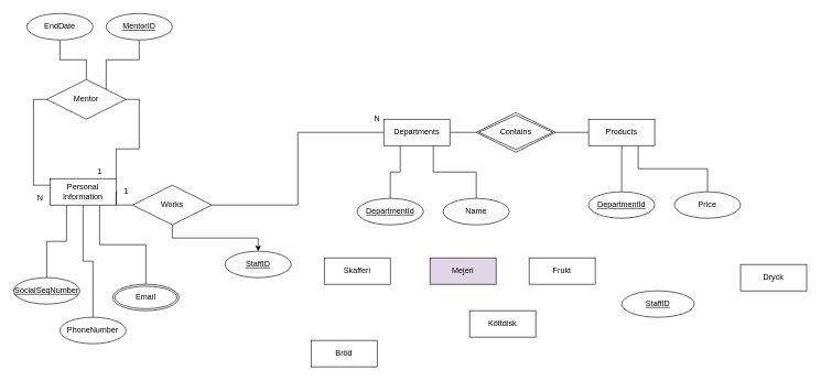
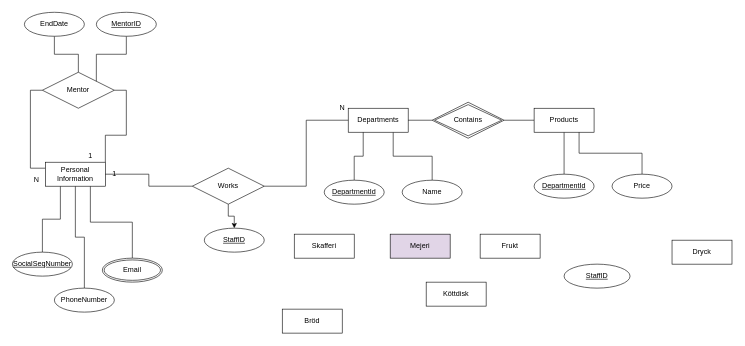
  <mxCell id="0" />
  <mxCell id="1" parent="0" />
  <mxCell id="2" value="Mejeri" style="whiteSpace=wrap;html=1;align=center;fillColor=#e1d5e7;" parent="1" vertex="1"><mxGeometry x="650" y="390" width="100" height="40" as="geometry" /></mxCell>
  <mxCell id="3" value="Frukt" style="whiteSpace=wrap;html=1;align=center;" parent="1" vertex="1"><mxGeometry x="800" y="390" width="100" height="40" as="geometry" /></mxCell>
  <mxCell id="4" value="Skafferi" style="whiteSpace=wrap;html=1;align=center;" parent="1" vertex="1"><mxGeometry y="390" width="100" height="40" as="geometry" x="490" /></mxCell>
  <mxCell id="5" value="Dryck" style="whiteSpace=wrap;html=1;align=center;" parent="1" vertex="1"><mxGeometry x="1120" y="400" width="100" height="40" as="geometry" /></mxCell>
  <mxCell id="6" value="Köttdisk" style="whiteSpace=wrap;html=1;align=center;" parent="1" vertex="1"><mxGeometry x="710" y="470" width="100" height="40" as="geometry" /></mxCell>
  <mxCell id="7" value="Bröd" style="whiteSpace=wrap;html=1;align=center;" parent="1" vertex="1"><mxGeometry x="470" y="515" width="100" height="40" as="geometry" /></mxCell>
  <mxCell id="8" value="StaffID" style="ellipse;whiteSpace=wrap;html=1;align=center;fontStyle=4;" parent="1" vertex="1"><mxGeometry x="940" y="440" width="110" height="40" as="geometry" /></mxCell>
  <mxCell id="9" style="edgeStyle=orthogonalEdgeStyle;rounded=0;orthogonalLoop=1;jettySize=auto;html=1;exitX=0.5;exitY=0;exitDx=0;exitDy=0;entryX=0.5;entryY=1;entryDx=0;entryDy=0;endArrow=none;endFill=0;" parent="1" source="10" target="26" edge="1"><mxGeometry relative="1" as="geometry" /></mxCell>
  <mxCell id="10" value="PhoneNumber" style="ellipse;whiteSpace=wrap;html=1;align=center;" parent="1" vertex="1"><mxGeometry x="90" y="480" width="100" height="40" as="geometry" /></mxCell>
  <mxCell id="11" style="edgeStyle=orthogonalEdgeStyle;rounded=0;orthogonalLoop=1;jettySize=auto;html=1;exitX=0.5;exitY=0;exitDx=0;exitDy=0;entryX=0.75;entryY=1;entryDx=0;entryDy=0;endArrow=none;endFill=0;" parent="1" source="12" target="22" edge="1"><mxGeometry relative="1" as="geometry" /></mxCell>
  <mxCell id="12" value="Name" style="ellipse;whiteSpace=wrap;html=1;align=center;" parent="1" vertex="1"><mxGeometry x="670" y="300" width="100" height="40" as="geometry" /></mxCell>
  <mxCell id="13" style="edgeStyle=orthogonalEdgeStyle;rounded=0;orthogonalLoop=1;jettySize=auto;html=1;exitX=1;exitY=0.5;exitDx=0;exitDy=0;entryX=1;entryY=0;entryDx=0;entryDy=0;endArrow=none;endFill=0;" parent="1" source="15" target="26" edge="1"><mxGeometry relative="1" as="geometry"><Array as="points"><mxPoint x="210" y="150" /><mxPoint x="210" y="225" /><mxPoint x="175" y="225" /></Array></mxGeometry></mxCell>
  <mxCell id="14" style="edgeStyle=orthogonalEdgeStyle;rounded=0;orthogonalLoop=1;jettySize=auto;html=1;exitX=0;exitY=0.5;exitDx=0;exitDy=0;entryX=0;entryY=0.25;entryDx=0;entryDy=0;endArrow=none;endFill=0;" parent="1" source="15" target="26" edge="1"><mxGeometry relative="1" as="geometry" /></mxCell>
  <mxCell id="15" value="Mentor" style="shape=rhombus;perimeter=rhombusPerimeter;whiteSpace=wrap;html=1;align=center;" parent="1" vertex="1"><mxGeometry x="69.97" y="120" width="120" height="60" as="geometry" /></mxCell>
  <mxCell id="16" style="edgeStyle=orthogonalEdgeStyle;rounded=0;orthogonalLoop=1;jettySize=auto;html=1;exitX=0.5;exitY=1;exitDx=0;exitDy=0;entryX=0.5;entryY=0;entryDx=0;entryDy=0;endArrow=none;endFill=0;" parent="1" source="17" target="15" edge="1"><mxGeometry relative="1" as="geometry" /></mxCell>
  <mxCell id="17" value="EndDate" style="ellipse;whiteSpace=wrap;html=1;align=center;" parent="1" vertex="1"><mxGeometry x="40" y="20" width="100" height="40" as="geometry" /></mxCell>
  <mxCell id="18" style="edgeStyle=orthogonalEdgeStyle;rounded=0;orthogonalLoop=1;jettySize=auto;html=1;exitX=0.5;exitY=1;exitDx=0;exitDy=0;entryX=1;entryY=0;entryDx=0;entryDy=0;endArrow=none;endFill=0;" parent="1" source="19" target="15" edge="1"><mxGeometry relative="1" as="geometry" /></mxCell>
  <mxCell id="19" value="MentorID" style="ellipse;whiteSpace=wrap;html=1;align=center;fontStyle=4;" parent="1" vertex="1"><mxGeometry x="160" y="20" width="100" height="40" as="geometry" /></mxCell>
  <mxCell id="20" style="edgeStyle=orthogonalEdgeStyle;rounded=0;orthogonalLoop=1;jettySize=auto;html=1;exitX=0.5;exitY=0;exitDx=0;exitDy=0;entryX=0.75;entryY=1;entryDx=0;entryDy=0;endArrow=none;endFill=0;" parent="1" source="21" target="26" edge="1"><mxGeometry relative="1" as="geometry" /></mxCell>
  <mxCell id="21" value="Email" style="ellipse;shape=doubleEllipse;margin=3;whiteSpace=wrap;html=1;align=center;" parent="1" vertex="1"><mxGeometry x="170" y="430" width="100" height="40" as="geometry" /></mxCell>
  <mxCell id="22" value="Departments" style="whiteSpace=wrap;html=1;align=center;" parent="1" vertex="1"><mxGeometry x="580" y="180" width="100" height="40" as="geometry" /></mxCell>
  <mxCell id="23" style="edgeStyle=orthogonalEdgeStyle;rounded=0;orthogonalLoop=1;jettySize=auto;html=1;exitX=0.5;exitY=0;exitDx=0;exitDy=0;entryX=0.25;entryY=1;entryDx=0;entryDy=0;endArrow=none;endFill=0;" parent="1" source="24" target="26" edge="1"><mxGeometry relative="1" as="geometry" /></mxCell>
  <mxCell id="24" value="SocialSeqNumber" style="ellipse;whiteSpace=wrap;html=1;align=center;fontStyle=4;" parent="1" vertex="1"><mxGeometry x="20" y="420" width="100" height="40" as="geometry" /></mxCell>
  <mxCell id="25" value="StaffID" style="ellipse;whiteSpace=wrap;html=1;align=center;fontStyle=4;" parent="1" vertex="1"><mxGeometry x="340" y="380" width="100" height="40" as="geometry" /></mxCell>
  <mxCell id="26" value="Personal Information" style="whiteSpace=wrap;html=1;align=center;" parent="1" vertex="1"><mxGeometry x="75" y="270" width="100" height="40" as="geometry" /></mxCell>
  <mxCell id="27" style="edgeStyle=orthogonalEdgeStyle;rounded=0;orthogonalLoop=1;jettySize=auto;html=1;exitX=0;exitY=0.5;exitDx=0;exitDy=0;entryX=1;entryY=0.5;entryDx=0;entryDy=0;endArrow=none;endFill=0;" parent="1" source="29" target="31" edge="1"><mxGeometry relative="1" as="geometry" /></mxCell>
  <mxCell id="28" style="edgeStyle=orthogonalEdgeStyle;rounded=0;orthogonalLoop=1;jettySize=auto;html=1;exitX=0.5;exitY=1;exitDx=0;exitDy=0;entryX=0.5;entryY=0;entryDx=0;entryDy=0;endArrow=none;endFill=0;" parent="1" source="29" target="41" edge="1"><mxGeometry relative="1" as="geometry" /></mxCell>
  <mxCell id="29" value="Products" style="whiteSpace=wrap;html=1;align=center;" parent="1" vertex="1"><mxGeometry x="890" y="180" width="100" height="40" as="geometry" /></mxCell>
  <mxCell id="30" style="edgeStyle=orthogonalEdgeStyle;rounded=0;orthogonalLoop=1;jettySize=auto;html=1;exitX=0;exitY=0.5;exitDx=0;exitDy=0;entryX=1;entryY=0.5;entryDx=0;entryDy=0;endArrow=none;endFill=0;" parent="1" source="31" target="22" edge="1"><mxGeometry relative="1" as="geometry" /></mxCell>
  <mxCell id="31" value="Contains" style="shape=rhombus;double=1;perimeter=rhombusPerimeter;whiteSpace=wrap;html=1;align=center;" parent="1" vertex="1"><mxGeometry x="720" y="170" width="120" height="60" as="geometry" /></mxCell>
  <mxCell id="32" style="edgeStyle=orthogonalEdgeStyle;rounded=0;orthogonalLoop=1;jettySize=auto;html=1;exitX=0.5;exitY=1;exitDx=0;exitDy=0;" parent="1" source="25" target="25" edge="1"><mxGeometry relative="1" as="geometry" /></mxCell>
  <mxCell id="33" value="1" style="text;html=1;align=center;verticalAlign=middle;resizable=0;points=[];autosize=1;strokeColor=none;fillColor=none;" parent="1" vertex="1"><mxGeometry x="140" y="250" width="20" height="20" as="geometry" /></mxCell>
  <mxCell id="34" value="N" style="text;html=1;align=center;verticalAlign=middle;resizable=0;points=[];autosize=1;strokeColor=none;fillColor=none;" parent="1" vertex="1"><mxGeometry x="50" y="290" width="20" height="20" as="geometry" /></mxCell>
  <mxCell id="35" style="edgeStyle=orthogonalEdgeStyle;rounded=0;orthogonalLoop=1;jettySize=auto;html=1;exitX=1;exitY=0.5;exitDx=0;exitDy=0;entryX=0;entryY=0.5;entryDx=0;entryDy=0;endArrow=none;endFill=0;" parent="1" source="38" target="22" edge="1"><mxGeometry relative="1" as="geometry"><mxPoint x="360" y="140" as="targetPoint" /></mxGeometry></mxCell>
  <mxCell id="36" style="edgeStyle=orthogonalEdgeStyle;rounded=0;orthogonalLoop=1;jettySize=auto;html=1;exitX=0;exitY=0.5;exitDx=0;exitDy=0;entryX=1;entryY=0.5;entryDx=0;entryDy=0;endArrow=none;endFill=0;" parent="1" source="38" target="26" edge="1"><mxGeometry relative="1" as="geometry" /></mxCell>
  <mxCell id="37" style="edgeStyle=orthogonalEdgeStyle;rounded=0;orthogonalLoop=1;jettySize=auto;html=1;exitX=0.5;exitY=1;exitDx=0;exitDy=0;entryX=0.5;entryY=0;entryDx=0;entryDy=0;" edge="1" parent="1" source="38" target="25"><mxGeometry relative="1" as="geometry" /></mxCell>
- <mxCell id="38" value="Works" style="shape=rhombus;perimeter=rhombusPerimeter;whiteSpace=wrap;html=1;align=center;" parent="1" vertex="1"><mxGeometry x="200" y="280" width="120" height="60" as="geometry" /></mxCell>
+ <mxCell id="38" value="Works" style="shape=rhombus;perimeter=rhombusPerimeter;whiteSpace=wrap;html=1;align=center;" parent="1" vertex="1"><mxGeometry x="320" y="280" width="120" height="60" as="geometry" /></mxCell>
  <mxCell id="39" style="edgeStyle=orthogonalEdgeStyle;rounded=0;orthogonalLoop=1;jettySize=auto;html=1;exitX=0.5;exitY=0;exitDx=0;exitDy=0;entryX=0.25;entryY=1;entryDx=0;entryDy=0;endArrow=none;endFill=0;" parent="1" source="40" target="22" edge="1"><mxGeometry relative="1" as="geometry" /></mxCell>
  <mxCell id="40" value="DepartmentId" style="ellipse;whiteSpace=wrap;html=1;align=center;fontStyle=4;" parent="1" vertex="1"><mxGeometry x="540" y="300" width="100" height="40" as="geometry" /></mxCell>
  <mxCell id="41" value="DepartmentId" style="ellipse;whiteSpace=wrap;html=1;align=center;fontStyle=4;" parent="1" vertex="1"><mxGeometry x="890" y="290" width="100" height="40" as="geometry" /></mxCell>
  <mxCell id="42" style="edgeStyle=orthogonalEdgeStyle;rounded=0;orthogonalLoop=1;jettySize=auto;html=1;exitX=0.5;exitY=0;exitDx=0;exitDy=0;entryX=0.75;entryY=1;entryDx=0;entryDy=0;endArrow=none;endFill=0;" parent="1" source="43" target="29" edge="1"><mxGeometry relative="1" as="geometry" /></mxCell>
  <mxCell id="43" value="Price" style="ellipse;whiteSpace=wrap;html=1;align=center;" parent="1" vertex="1"><mxGeometry x="1020" y="290" width="100" height="40" as="geometry" /></mxCell>
  <mxCell id="44" value="1" style="text;html=1;align=center;verticalAlign=middle;resizable=0;points=[];autosize=1;strokeColor=none;fillColor=none;" vertex="1" parent="1"><mxGeometry x="180" y="280" width="20" height="20" as="geometry" /></mxCell>
  <mxCell id="45" value="N" style="text;html=1;align=center;verticalAlign=middle;resizable=0;points=[];autosize=1;strokeColor=none;fillColor=none;" vertex="1" parent="1"><mxGeometry x="560" y="170" width="20" height="20" as="geometry" /></mxCell>
